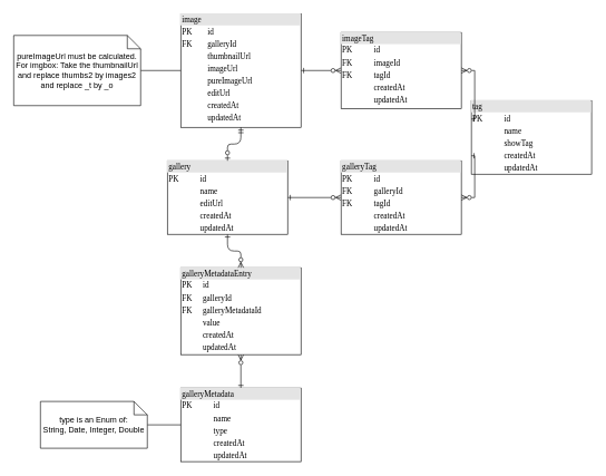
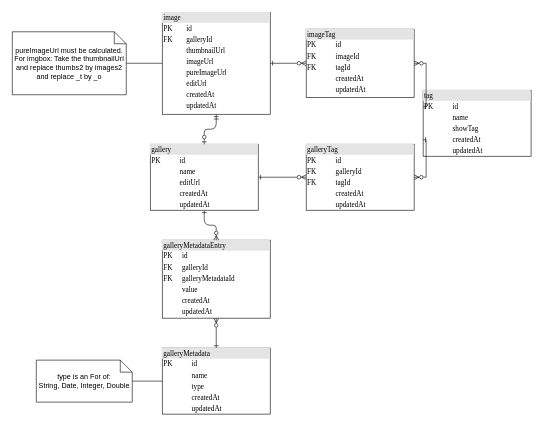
  <mxCell id="0" />
  <mxCell id="1" parent="0" />
  <mxCell id="2" style="edgeStyle=orthogonalEdgeStyle;rounded=0;orthogonalLoop=1;jettySize=auto;html=1;entryX=0;entryY=0.5;entryDx=0;entryDy=0;startArrow=ERone;startFill=0;endArrow=ERzeroToMany;endFill=0;" edge="1" parent="1" source="3" target="17"><mxGeometry relative="1" as="geometry" /></mxCell>
  <mxCell id="3" value="&lt;div style=&quot;box-sizing:border-box;width:100%;background:#e4e4e4;padding:2px;&quot;&gt;image&lt;/div&gt;&lt;table style=&quot;width:100%;font-size:1em;&quot; cellpadding=&quot;2&quot; cellspacing=&quot;0&quot;&gt;&lt;tbody&gt;&lt;tr&gt;&lt;td&gt;PK&lt;/td&gt;&lt;td&gt;id&lt;/td&gt;&lt;/tr&gt;&lt;tr&gt;&lt;td&gt;FK&lt;/td&gt;&lt;td&gt;galleryId&lt;/td&gt;&lt;/tr&gt;&lt;tr&gt;&lt;td&gt;&lt;/td&gt;&lt;td&gt;thumbnailUrl&lt;br&gt;&lt;/td&gt;&lt;/tr&gt;&lt;tr&gt;&lt;td&gt;&lt;br&gt;&lt;/td&gt;&lt;td&gt;imageUrl&lt;br&gt;&lt;/td&gt;&lt;/tr&gt;&lt;tr&gt;&lt;td&gt;&lt;br&gt;&lt;/td&gt;&lt;td&gt;pureImageUrl&lt;br&gt;&lt;/td&gt;&lt;/tr&gt;&lt;tr&gt;&lt;td&gt;&lt;br&gt;&lt;/td&gt;&lt;td&gt;editUrl&lt;/td&gt;&lt;/tr&gt;&lt;tr&gt;&lt;td&gt;&lt;br&gt;&lt;/td&gt;&lt;td&gt;createdAt&lt;/td&gt;&lt;/tr&gt;&lt;tr&gt;&lt;td&gt;&lt;br&gt;&lt;/td&gt;&lt;td&gt;updatedAt&lt;/td&gt;&lt;/tr&gt;&lt;/tbody&gt;&lt;/table&gt;" style="verticalAlign=top;align=left;overflow=fill;html=1;rounded=0;shadow=0;comic=0;labelBackgroundColor=none;strokeWidth=1;fontFamily=Verdana;fontSize=12" parent="1" vertex="1"><mxGeometry x="270" y="20" width="180" height="170" as="geometry" /></mxCell>
  <mxCell id="4" style="edgeStyle=orthogonalEdgeStyle;html=1;labelBackgroundColor=none;startArrow=ERone;endArrow=ERzeroToMany;fontFamily=Verdana;fontSize=12;align=left;exitX=0.5;exitY=0;exitDx=0;exitDy=0;endFill=0;startFill=0;" parent="1" source="5" target="6" edge="1"><mxGeometry relative="1" as="geometry" /></mxCell>
  <mxCell id="5" value="&lt;div style=&quot;box-sizing: border-box ; width: 100% ; background: #e4e4e4 ; padding: 2px&quot;&gt;galleryMetadata&lt;/div&gt;&lt;table style=&quot;width: 100% ; font-size: 1em&quot; cellpadding=&quot;2&quot; cellspacing=&quot;0&quot;&gt;&lt;tbody&gt;&lt;tr&gt;&lt;td&gt;PK&lt;/td&gt;&lt;td&gt;id&lt;/td&gt;&lt;/tr&gt;&lt;tr&gt;&lt;td&gt;&lt;/td&gt;&lt;td&gt;name&lt;/td&gt;&lt;/tr&gt;&lt;tr&gt;&lt;td&gt;&lt;br&gt;&lt;/td&gt;&lt;td&gt;type&lt;/td&gt;&lt;/tr&gt;&lt;tr&gt;&lt;td&gt;&lt;br&gt;&lt;/td&gt;&lt;td&gt;createdAt&lt;/td&gt;&lt;/tr&gt;&lt;tr&gt;&lt;td&gt;&lt;br&gt;&lt;/td&gt;&lt;td&gt;updatedAt&lt;/td&gt;&lt;/tr&gt;&lt;/tbody&gt;&lt;/table&gt;" style="verticalAlign=top;align=left;overflow=fill;html=1;rounded=0;shadow=0;comic=0;labelBackgroundColor=none;strokeWidth=1;fontFamily=Verdana;fontSize=12" parent="1" vertex="1"><mxGeometry x="270" y="580" width="180" height="110" as="geometry" /></mxCell>
  <mxCell id="6" value="&lt;div style=&quot;box-sizing: border-box ; width: 100% ; background: #e4e4e4 ; padding: 2px&quot;&gt;galleryMetadataEntry&lt;/div&gt;&lt;table style=&quot;width: 100% ; font-size: 1em&quot; cellpadding=&quot;2&quot; cellspacing=&quot;0&quot;&gt;&lt;tbody&gt;&lt;tr&gt;&lt;td&gt;PK&lt;/td&gt;&lt;td&gt;id&lt;/td&gt;&lt;/tr&gt;&lt;tr&gt;&lt;td&gt;FK&lt;/td&gt;&lt;td&gt;galleryId&lt;/td&gt;&lt;/tr&gt;&lt;tr&gt;&lt;td&gt;FK&lt;/td&gt;&lt;td&gt;galleryMetadataId&lt;/td&gt;&lt;/tr&gt;&lt;tr&gt;&lt;td&gt;&lt;br&gt;&lt;/td&gt;&lt;td&gt;value&lt;br&gt;&lt;/td&gt;&lt;/tr&gt;&lt;tr&gt;&lt;td&gt;&lt;br&gt;&lt;/td&gt;&lt;td&gt;createdAt&lt;/td&gt;&lt;/tr&gt;&lt;tr&gt;&lt;td&gt;&lt;br&gt;&lt;/td&gt;&lt;td&gt;updatedAt&lt;/td&gt;&lt;/tr&gt;&lt;/tbody&gt;&lt;/table&gt;" style="verticalAlign=top;align=left;overflow=fill;html=1;rounded=0;shadow=0;comic=0;labelBackgroundColor=none;strokeWidth=1;fontFamily=Verdana;fontSize=12" parent="1" vertex="1"><mxGeometry x="270" y="400" width="180" height="130" as="geometry" /></mxCell>
  <mxCell id="7" style="edgeStyle=orthogonalEdgeStyle;html=1;entryX=0.5;entryY=0;labelBackgroundColor=none;startArrow=ERone;endArrow=ERzeroToMany;fontFamily=Verdana;fontSize=12;align=left;entryDx=0;entryDy=0;startFill=0;endFill=0;" parent="1" source="9" target="6" edge="1"><mxGeometry relative="1" as="geometry" /></mxCell>
  <mxCell id="8" style="edgeStyle=orthogonalEdgeStyle;rounded=0;orthogonalLoop=1;jettySize=auto;html=1;entryX=0;entryY=0.5;entryDx=0;entryDy=0;startArrow=ERone;startFill=0;endArrow=ERzeroToMany;endFill=0;" edge="1" parent="1" source="9" target="19"><mxGeometry relative="1" as="geometry" /></mxCell>
  <mxCell id="9" value="&lt;div style=&quot;box-sizing:border-box;width:100%;background:#e4e4e4;padding:2px;&quot;&gt;gallery&lt;/div&gt;&lt;table style=&quot;width:100%;font-size:1em;&quot; cellpadding=&quot;2&quot; cellspacing=&quot;0&quot;&gt;&lt;tbody&gt;&lt;tr&gt;&lt;td&gt;PK&lt;/td&gt;&lt;td&gt;id&lt;/td&gt;&lt;/tr&gt;&lt;tr&gt;&lt;td&gt;&lt;/td&gt;&lt;td&gt;name&lt;/td&gt;&lt;/tr&gt;&lt;tr&gt;&lt;td&gt;&lt;br&gt;&lt;/td&gt;&lt;td&gt;editUrl&lt;/td&gt;&lt;/tr&gt;&lt;tr&gt;&lt;td&gt;&lt;br&gt;&lt;/td&gt;&lt;td&gt;createdAt&lt;/td&gt;&lt;/tr&gt;&lt;tr&gt;&lt;td&gt;&lt;br&gt;&lt;/td&gt;&lt;td&gt;updatedAt&lt;/td&gt;&lt;/tr&gt;&lt;/tbody&gt;&lt;/table&gt;" style="verticalAlign=top;align=left;overflow=fill;html=1;rounded=0;shadow=0;comic=0;labelBackgroundColor=none;strokeWidth=1;fontFamily=Verdana;fontSize=12" parent="1" vertex="1"><mxGeometry x="250" y="240" width="180" height="110" as="geometry" /></mxCell>
  <mxCell id="10" value="" style="edgeStyle=orthogonalEdgeStyle;html=1;endArrow=ERzeroToOne;startArrow=ERmandOne;labelBackgroundColor=none;fontFamily=Verdana;fontSize=12;align=left;exitX=0.5;exitY=1;entryX=0.5;entryY=0;endFill=0;" parent="1" source="3" target="9" edge="1"><mxGeometry width="100" height="100" relative="1" as="geometry"><mxPoint x="510" y="300" as="sourcePoint" /><mxPoint x="610" y="200" as="targetPoint" /></mxGeometry></mxCell>
  <mxCell id="11" style="edgeStyle=orthogonalEdgeStyle;rounded=0;orthogonalLoop=1;jettySize=auto;html=1;endArrow=none;endFill=0;entryX=0;entryY=0.5;entryDx=0;entryDy=0;" edge="1" parent="1" source="12" target="3"><mxGeometry relative="1" as="geometry"><mxPoint x="220" y="200" as="targetPoint" /></mxGeometry></mxCell>
  <mxCell id="12" value="pureImageUrl must be calculated.&lt;div&gt;For imgbox: Take the thumbnailUrl and replace thumbs2 by images2 and replace _t by _o&lt;/div&gt;" style="shape=note;size=20;whiteSpace=wrap;html=1;" vertex="1" parent="1"><mxGeometry x="20" y="52.5" width="190" height="105" as="geometry" /></mxCell>
  <mxCell id="13" style="edgeStyle=orthogonalEdgeStyle;rounded=0;orthogonalLoop=1;jettySize=auto;html=1;endArrow=none;endFill=0;entryX=0;entryY=0.5;entryDx=0;entryDy=0;" edge="1" parent="1" source="14" target="5"><mxGeometry relative="1" as="geometry"><mxPoint x="239.76" y="652" as="targetPoint" /></mxGeometry></mxCell>
- <mxCell id="14" value="type is an Enum of:&lt;div&gt;String, Date, Integer, Double&lt;/div&gt;" style="shape=note;size=20;whiteSpace=wrap;html=1;" vertex="1" parent="1"><mxGeometry x="60" y="600" width="160" height="70" as="geometry" /></mxCell>
+ <mxCell id="14" value="type is an For of:&lt;div&gt;String, Date, Integer, Double&lt;/div&gt;" style="shape=note;size=20;whiteSpace=wrap;html=1;" vertex="1" parent="1"><mxGeometry x="60" y="600" width="160" height="70" as="geometry" /></mxCell>
  <mxCell id="15" value="&lt;div style=&quot;box-sizing:border-box;width:100%;background:#e4e4e4;padding:2px;&quot;&gt;tag&lt;/div&gt;&lt;table style=&quot;width:100%;font-size:1em;&quot; cellpadding=&quot;2&quot; cellspacing=&quot;0&quot;&gt;&lt;tbody&gt;&lt;tr&gt;&lt;td&gt;PK&lt;/td&gt;&lt;td&gt;id&lt;/td&gt;&lt;/tr&gt;&lt;tr&gt;&lt;td&gt;&lt;/td&gt;&lt;td&gt;name&lt;/td&gt;&lt;/tr&gt;&lt;tr&gt;&lt;td&gt;&lt;br&gt;&lt;/td&gt;&lt;td&gt;showTag&lt;/td&gt;&lt;/tr&gt;&lt;tr&gt;&lt;td&gt;&lt;br&gt;&lt;/td&gt;&lt;td&gt;createdAt&lt;/td&gt;&lt;/tr&gt;&lt;tr&gt;&lt;td&gt;&lt;br&gt;&lt;/td&gt;&lt;td&gt;updatedAt&lt;/td&gt;&lt;/tr&gt;&lt;/tbody&gt;&lt;/table&gt;" style="verticalAlign=top;align=left;overflow=fill;html=1;rounded=0;shadow=0;comic=0;labelBackgroundColor=none;strokeWidth=1;fontFamily=Verdana;fontSize=12" vertex="1" parent="1"><mxGeometry x="705" y="150" width="180" height="110" as="geometry" /></mxCell>
  <mxCell id="16" style="edgeStyle=orthogonalEdgeStyle;rounded=0;orthogonalLoop=1;jettySize=auto;html=1;entryX=0;entryY=0.25;entryDx=0;entryDy=0;startArrow=ERzeroToMany;startFill=0;endArrow=ERone;endFill=0;" edge="1" parent="1" source="17" target="15"><mxGeometry relative="1" as="geometry" /></mxCell>
  <mxCell id="17" value="&lt;div style=&quot;box-sizing:border-box;width:100%;background:#e4e4e4;padding:2px;&quot;&gt;imageTag&lt;/div&gt;&lt;table style=&quot;width:100%;font-size:1em;&quot; cellpadding=&quot;2&quot; cellspacing=&quot;0&quot;&gt;&lt;tbody&gt;&lt;tr&gt;&lt;td&gt;PK&lt;/td&gt;&lt;td&gt;id&lt;/td&gt;&lt;/tr&gt;&lt;tr&gt;&lt;td&gt;FK&lt;/td&gt;&lt;td&gt;imageId&lt;/td&gt;&lt;/tr&gt;&lt;tr&gt;&lt;td&gt;FK&lt;/td&gt;&lt;td&gt;tagId&lt;/td&gt;&lt;/tr&gt;&lt;tr&gt;&lt;td&gt;&lt;br&gt;&lt;/td&gt;&lt;td&gt;createdAt&lt;/td&gt;&lt;/tr&gt;&lt;tr&gt;&lt;td&gt;&lt;br&gt;&lt;/td&gt;&lt;td&gt;updatedAt&lt;/td&gt;&lt;/tr&gt;&lt;/tbody&gt;&lt;/table&gt;" style="verticalAlign=top;align=left;overflow=fill;html=1;rounded=0;shadow=0;comic=0;labelBackgroundColor=none;strokeWidth=1;fontFamily=Verdana;fontSize=12" vertex="1" parent="1"><mxGeometry x="510" y="48.13" width="180" height="113.75" as="geometry" /></mxCell>
  <mxCell id="18" style="edgeStyle=orthogonalEdgeStyle;rounded=0;orthogonalLoop=1;jettySize=auto;html=1;entryX=0;entryY=0.75;entryDx=0;entryDy=0;startArrow=ERzeroToMany;startFill=0;endArrow=ERone;endFill=0;" edge="1" parent="1" source="19" target="15"><mxGeometry relative="1" as="geometry" /></mxCell>
  <mxCell id="19" value="&lt;div style=&quot;box-sizing:border-box;width:100%;background:#e4e4e4;padding:2px;&quot;&gt;galleryTag&lt;/div&gt;&lt;table style=&quot;width:100%;font-size:1em;&quot; cellpadding=&quot;2&quot; cellspacing=&quot;0&quot;&gt;&lt;tbody&gt;&lt;tr&gt;&lt;td&gt;PK&lt;/td&gt;&lt;td&gt;id&lt;/td&gt;&lt;/tr&gt;&lt;tr&gt;&lt;td&gt;FK&lt;/td&gt;&lt;td&gt;galleryId&lt;/td&gt;&lt;/tr&gt;&lt;tr&gt;&lt;td&gt;FK&lt;/td&gt;&lt;td&gt;tagId&lt;/td&gt;&lt;/tr&gt;&lt;tr&gt;&lt;td&gt;&lt;br&gt;&lt;/td&gt;&lt;td&gt;createdAt&lt;/td&gt;&lt;/tr&gt;&lt;tr&gt;&lt;td&gt;&lt;br&gt;&lt;/td&gt;&lt;td&gt;updatedAt&lt;/td&gt;&lt;/tr&gt;&lt;/tbody&gt;&lt;/table&gt;" style="verticalAlign=top;align=left;overflow=fill;html=1;rounded=0;shadow=0;comic=0;labelBackgroundColor=none;strokeWidth=1;fontFamily=Verdana;fontSize=12" vertex="1" parent="1"><mxGeometry x="510" y="240" width="180" height="110" as="geometry" /></mxCell>
